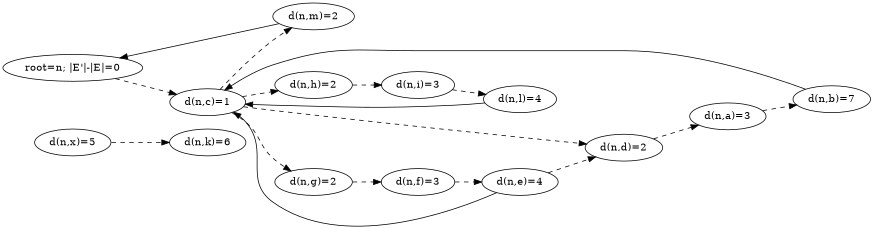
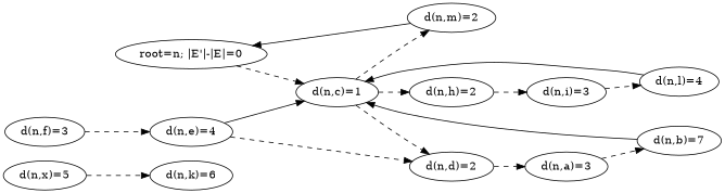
  digraph {
    rankdir=LR
    edge [style=dashed]
    n1 [label="d(n,k)=6"]
    n2 [label="d(n,x)=5"]
    n3 [label="root=n; |E'|-|E|=0"]
    n4 [label="d(n,c)=1"]
    n5 [label="d(n,m)=2"]
    n6 [label="d(n,h)=2"]
-   n7 [label="d(n,g)=2"]
    n8 [label="d(n,d)=2"]
    n9 [label="d(n,i)=3"]
    n10 [label="d(n,f)=3"]
    n11 [label="d(n,a)=3"]
    n12 [label="d(n,l)=4"]
    n13 [label="d(n,e)=4"]
    n14 [label="d(n,b)=7"]
    n2 -> n1
    n3 -> n4
    n4 -> n5
    n4 -> n6
-   n4 -> n7
    n4 -> n8
    n5 -> n3 [style=""]
    n6 -> n9
-   n7 -> n10
    n8 -> n11
    n9 -> n12
    n10 -> n13
    n11 -> n14
    n12 -> n4 [style=""]
    n13 -> n4 [style=""]
    n13 -> n8
    n14 -> n4 [style=""]
  }
